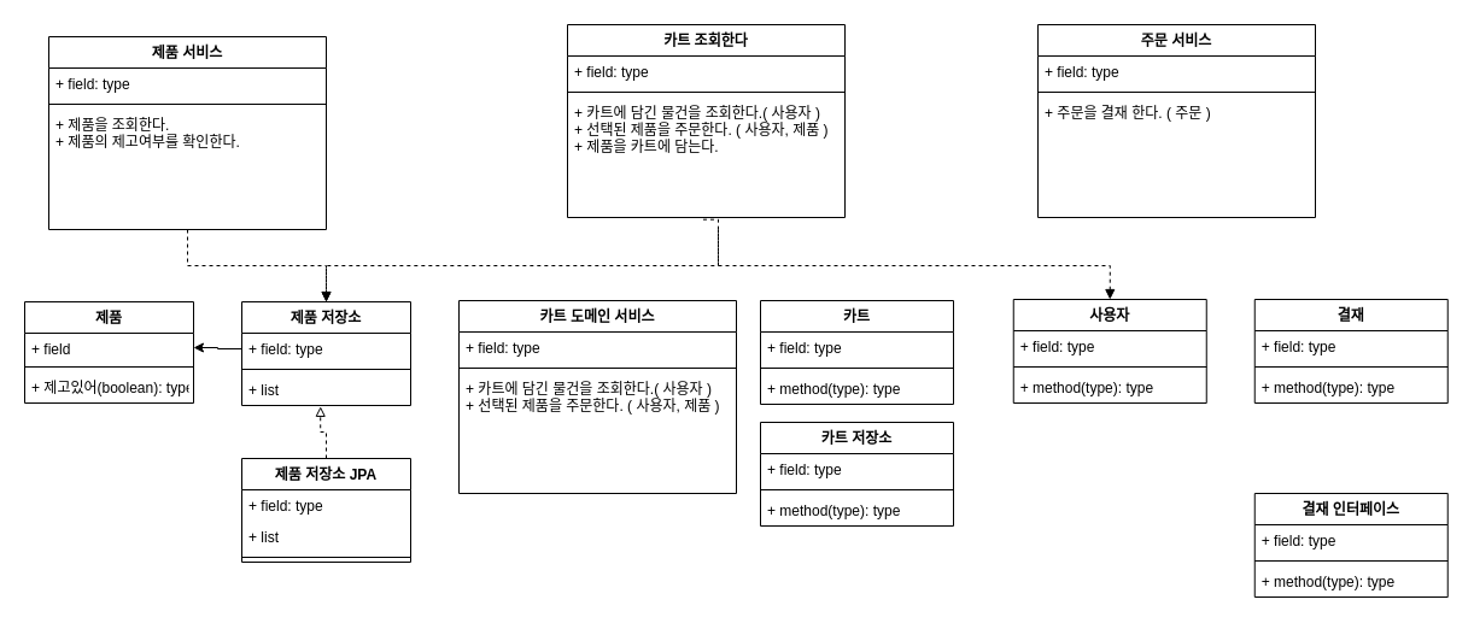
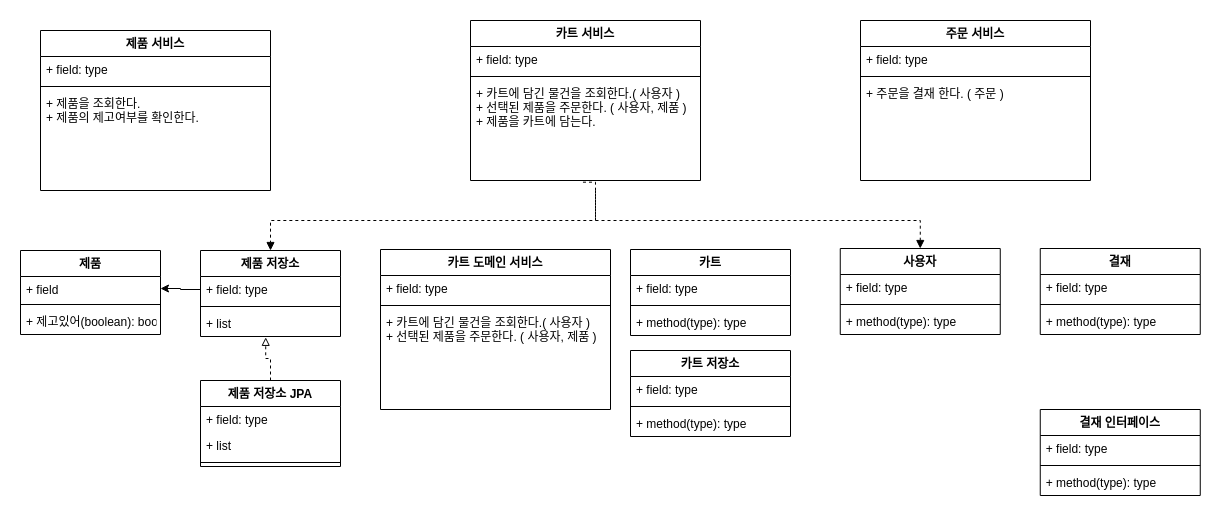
  <mxCell id="0" />
  <mxCell id="1" parent="0" />
  <mxCell id="2" value="제품" style="swimlane;fontStyle=1;align=center;verticalAlign=top;childLayout=stackLayout;horizontal=1;startSize=26;horizontalStack=0;resizeParent=1;resizeParentMax=0;resizeLast=0;collapsible=1;marginBottom=0;" vertex="1" parent="1"><mxGeometry x="20" y="250" width="140" height="84" as="geometry" /></mxCell>
  <mxCell id="3" value="+ field&#10;" style="text;strokeColor=none;fillColor=none;align=left;verticalAlign=top;spacingLeft=4;spacingRight=4;overflow=hidden;rotatable=0;points=[[0,0.5],[1,0.5]];portConstraint=eastwest;" vertex="1" parent="2"><mxGeometry y="26" width="140" height="24" as="geometry" /></mxCell>
  <mxCell id="4" value="" style="line;strokeWidth=1;fillColor=none;align=left;verticalAlign=middle;spacingTop=-1;spacingLeft=3;spacingRight=3;rotatable=0;labelPosition=right;points=[];portConstraint=eastwest;" vertex="1" parent="2"><mxGeometry y="50" width="140" height="8" as="geometry" /></mxCell>
- <mxCell id="5" value="+ 제고있어(boolean): type" style="text;strokeColor=none;fillColor=none;align=left;verticalAlign=top;spacingLeft=4;spacingRight=4;overflow=hidden;rotatable=0;points=[[0,0.5],[1,0.5]];portConstraint=eastwest;" vertex="1" parent="2"><mxGeometry y="58" width="140" height="26" as="geometry" /></mxCell>
+ <mxCell id="5" value="+ 제고있어(boolean): boolean" style="text;strokeColor=none;fillColor=none;align=left;verticalAlign=top;spacingLeft=4;spacingRight=4;overflow=hidden;rotatable=0;points=[[0,0.5],[1,0.5]];portConstraint=eastwest;" vertex="1" parent="2"><mxGeometry y="58" width="140" height="26" as="geometry" /></mxCell>
  <mxCell id="6" value="카트" style="swimlane;fontStyle=1;align=center;verticalAlign=top;childLayout=stackLayout;horizontal=1;startSize=26;horizontalStack=0;resizeParent=1;resizeParentMax=0;resizeLast=0;collapsible=1;marginBottom=0;" vertex="1" parent="1"><mxGeometry x="630" y="249" width="160" height="86" as="geometry" /></mxCell>
  <mxCell id="7" value="+ field: type" style="text;strokeColor=none;fillColor=none;align=left;verticalAlign=top;spacingLeft=4;spacingRight=4;overflow=hidden;rotatable=0;points=[[0,0.5],[1,0.5]];portConstraint=eastwest;" vertex="1" parent="6"><mxGeometry y="26" width="160" height="26" as="geometry" /></mxCell>
  <mxCell id="8" value="" style="line;strokeWidth=1;fillColor=none;align=left;verticalAlign=middle;spacingTop=-1;spacingLeft=3;spacingRight=3;rotatable=0;labelPosition=right;points=[];portConstraint=eastwest;" vertex="1" parent="6"><mxGeometry y="52" width="160" height="8" as="geometry" /></mxCell>
  <mxCell id="9" value="+ method(type): type" style="text;strokeColor=none;fillColor=none;align=left;verticalAlign=top;spacingLeft=4;spacingRight=4;overflow=hidden;rotatable=0;points=[[0,0.5],[1,0.5]];portConstraint=eastwest;" vertex="1" parent="6"><mxGeometry y="60" width="160" height="26" as="geometry" /></mxCell>
  <mxCell id="10" value="사용자" style="swimlane;fontStyle=1;align=center;verticalAlign=top;childLayout=stackLayout;horizontal=1;startSize=26;horizontalStack=0;resizeParent=1;resizeParentMax=0;resizeLast=0;collapsible=1;marginBottom=0;" vertex="1" parent="1"><mxGeometry x="839.76" y="248" width="160" height="86" as="geometry" /></mxCell>
  <mxCell id="11" value="+ field: type" style="text;strokeColor=none;fillColor=none;align=left;verticalAlign=top;spacingLeft=4;spacingRight=4;overflow=hidden;rotatable=0;points=[[0,0.5],[1,0.5]];portConstraint=eastwest;" vertex="1" parent="10"><mxGeometry y="26" width="160" height="26" as="geometry" /></mxCell>
  <mxCell id="12" value="" style="line;strokeWidth=1;fillColor=none;align=left;verticalAlign=middle;spacingTop=-1;spacingLeft=3;spacingRight=3;rotatable=0;labelPosition=right;points=[];portConstraint=eastwest;" vertex="1" parent="10"><mxGeometry y="52" width="160" height="8" as="geometry" /></mxCell>
  <mxCell id="13" value="+ method(type): type" style="text;strokeColor=none;fillColor=none;align=left;verticalAlign=top;spacingLeft=4;spacingRight=4;overflow=hidden;rotatable=0;points=[[0,0.5],[1,0.5]];portConstraint=eastwest;" vertex="1" parent="10"><mxGeometry y="60" width="160" height="26" as="geometry" /></mxCell>
  <mxCell id="14" value="결재" style="swimlane;fontStyle=1;align=center;verticalAlign=top;childLayout=stackLayout;horizontal=1;startSize=26;horizontalStack=0;resizeParent=1;resizeParentMax=0;resizeLast=0;collapsible=1;marginBottom=0;" vertex="1" parent="1"><mxGeometry x="1039.76" y="248" width="160" height="86" as="geometry" /></mxCell>
  <mxCell id="15" value="+ field: type" style="text;strokeColor=none;fillColor=none;align=left;verticalAlign=top;spacingLeft=4;spacingRight=4;overflow=hidden;rotatable=0;points=[[0,0.5],[1,0.5]];portConstraint=eastwest;" vertex="1" parent="14"><mxGeometry y="26" width="160" height="26" as="geometry" /></mxCell>
  <mxCell id="16" value="" style="line;strokeWidth=1;fillColor=none;align=left;verticalAlign=middle;spacingTop=-1;spacingLeft=3;spacingRight=3;rotatable=0;labelPosition=right;points=[];portConstraint=eastwest;" vertex="1" parent="14"><mxGeometry y="52" width="160" height="8" as="geometry" /></mxCell>
  <mxCell id="17" value="+ method(type): type" style="text;strokeColor=none;fillColor=none;align=left;verticalAlign=top;spacingLeft=4;spacingRight=4;overflow=hidden;rotatable=0;points=[[0,0.5],[1,0.5]];portConstraint=eastwest;" vertex="1" parent="14"><mxGeometry y="60" width="160" height="26" as="geometry" /></mxCell>
- <mxCell id="18" style="edgeStyle=orthogonalEdgeStyle;rounded=0;orthogonalLoop=1;jettySize=auto;html=1;entryX=0.5;entryY=0;entryDx=0;entryDy=0;dashed=1;" edge="1" parent="1" source="19" target="31"><mxGeometry relative="1" as="geometry" /></mxCell>
  <mxCell id="19" value="제품 서비스" style="swimlane;fontStyle=1;align=center;verticalAlign=top;childLayout=stackLayout;horizontal=1;startSize=26;horizontalStack=0;resizeParent=1;resizeParentMax=0;resizeLast=0;collapsible=1;marginBottom=0;" vertex="1" parent="1"><mxGeometry x="40" y="30" width="230" height="160" as="geometry" /></mxCell>
  <mxCell id="20" value="+ field: type" style="text;strokeColor=none;fillColor=none;align=left;verticalAlign=top;spacingLeft=4;spacingRight=4;overflow=hidden;rotatable=0;points=[[0,0.5],[1,0.5]];portConstraint=eastwest;" vertex="1" parent="19"><mxGeometry y="26" width="230" height="26" as="geometry" /></mxCell>
  <mxCell id="21" value="" style="line;strokeWidth=1;fillColor=none;align=left;verticalAlign=middle;spacingTop=-1;spacingLeft=3;spacingRight=3;rotatable=0;labelPosition=right;points=[];portConstraint=eastwest;" vertex="1" parent="19"><mxGeometry y="52" width="230" height="8" as="geometry" /></mxCell>
  <mxCell id="22" value="+ 제품을 조회한다.&#10;+ 제품의 제고여부를 확인한다." style="text;strokeColor=none;fillColor=none;align=left;verticalAlign=top;spacingLeft=4;spacingRight=4;overflow=hidden;rotatable=0;points=[[0,0.5],[1,0.5]];portConstraint=eastwest;" vertex="1" parent="19"><mxGeometry y="60" width="230" height="100" as="geometry" /></mxCell>
- <mxCell id="23" value="카트 조회한다" style="swimlane;fontStyle=1;align=center;verticalAlign=top;childLayout=stackLayout;horizontal=1;startSize=26;horizontalStack=0;resizeParent=1;resizeParentMax=0;resizeLast=0;collapsible=1;marginBottom=0;" vertex="1" parent="1"><mxGeometry x="470" y="20" width="230" height="160" as="geometry" /></mxCell>
+ <mxCell id="23" value="카트 서비스" style="swimlane;fontStyle=1;align=center;verticalAlign=top;childLayout=stackLayout;horizontal=1;startSize=26;horizontalStack=0;resizeParent=1;resizeParentMax=0;resizeLast=0;collapsible=1;marginBottom=0;" vertex="1" parent="1"><mxGeometry x="470" y="20" width="230" height="160" as="geometry" /></mxCell>
  <mxCell id="24" value="+ field: type" style="text;strokeColor=none;fillColor=none;align=left;verticalAlign=top;spacingLeft=4;spacingRight=4;overflow=hidden;rotatable=0;points=[[0,0.5],[1,0.5]];portConstraint=eastwest;" vertex="1" parent="23"><mxGeometry y="26" width="230" height="26" as="geometry" /></mxCell>
  <mxCell id="25" value="" style="line;strokeWidth=1;fillColor=none;align=left;verticalAlign=middle;spacingTop=-1;spacingLeft=3;spacingRight=3;rotatable=0;labelPosition=right;points=[];portConstraint=eastwest;" vertex="1" parent="23"><mxGeometry y="52" width="230" height="8" as="geometry" /></mxCell>
  <mxCell id="26" value="+ 카트에 담긴 물건을 조회한다.( 사용자 )&#10;+ 선택된 제품을 주문한다. ( 사용자, 제품 )&#10;+ 제품을 카트에 담는다." style="text;strokeColor=none;fillColor=none;align=left;verticalAlign=top;spacingLeft=4;spacingRight=4;overflow=hidden;rotatable=0;points=[[0,0.5],[1,0.5]];portConstraint=eastwest;" vertex="1" parent="23"><mxGeometry y="60" width="230" height="100" as="geometry" /></mxCell>
  <mxCell id="27" value="주문 서비스" style="swimlane;fontStyle=1;align=center;verticalAlign=top;childLayout=stackLayout;horizontal=1;startSize=26;horizontalStack=0;resizeParent=1;resizeParentMax=0;resizeLast=0;collapsible=1;marginBottom=0;" vertex="1" parent="1"><mxGeometry x="860" y="20" width="230" height="160" as="geometry" /></mxCell>
  <mxCell id="28" value="+ field: type" style="text;strokeColor=none;fillColor=none;align=left;verticalAlign=top;spacingLeft=4;spacingRight=4;overflow=hidden;rotatable=0;points=[[0,0.5],[1,0.5]];portConstraint=eastwest;" vertex="1" parent="27"><mxGeometry y="26" width="230" height="26" as="geometry" /></mxCell>
  <mxCell id="29" value="" style="line;strokeWidth=1;fillColor=none;align=left;verticalAlign=middle;spacingTop=-1;spacingLeft=3;spacingRight=3;rotatable=0;labelPosition=right;points=[];portConstraint=eastwest;" vertex="1" parent="27"><mxGeometry y="52" width="230" height="8" as="geometry" /></mxCell>
  <mxCell id="30" value="+ 주문을 결재 한다. ( 주문 )" style="text;strokeColor=none;fillColor=none;align=left;verticalAlign=top;spacingLeft=4;spacingRight=4;overflow=hidden;rotatable=0;points=[[0,0.5],[1,0.5]];portConstraint=eastwest;" vertex="1" parent="27"><mxGeometry y="60" width="230" height="100" as="geometry" /></mxCell>
  <mxCell id="31" value="제품 저장소" style="swimlane;fontStyle=1;align=center;verticalAlign=top;childLayout=stackLayout;horizontal=1;startSize=26;horizontalStack=0;resizeParent=1;resizeParentMax=0;resizeLast=0;collapsible=1;marginBottom=0;" vertex="1" parent="1"><mxGeometry x="200" y="250" width="140" height="86" as="geometry" /></mxCell>
  <mxCell id="32" value="+ field: type" style="text;strokeColor=none;fillColor=none;align=left;verticalAlign=top;spacingLeft=4;spacingRight=4;overflow=hidden;rotatable=0;points=[[0,0.5],[1,0.5]];portConstraint=eastwest;" vertex="1" parent="31"><mxGeometry y="26" width="140" height="26" as="geometry" /></mxCell>
  <mxCell id="33" value="" style="line;strokeWidth=1;fillColor=none;align=left;verticalAlign=middle;spacingTop=-1;spacingLeft=3;spacingRight=3;rotatable=0;labelPosition=right;points=[];portConstraint=eastwest;" vertex="1" parent="31"><mxGeometry y="52" width="140" height="8" as="geometry" /></mxCell>
  <mxCell id="34" value="+ list" style="text;strokeColor=none;fillColor=none;align=left;verticalAlign=top;spacingLeft=4;spacingRight=4;overflow=hidden;rotatable=0;points=[[0,0.5],[1,0.5]];portConstraint=eastwest;" vertex="1" parent="31"><mxGeometry y="60" width="140" height="26" as="geometry" /></mxCell>
  <mxCell id="35" style="edgeStyle=orthogonalEdgeStyle;rounded=0;orthogonalLoop=1;jettySize=auto;html=1;entryX=1;entryY=0.5;entryDx=0;entryDy=0;" edge="1" parent="1" source="32" target="3"><mxGeometry relative="1" as="geometry" /></mxCell>
  <mxCell id="36" style="edgeStyle=orthogonalEdgeStyle;rounded=0;orthogonalLoop=1;jettySize=auto;html=1;entryX=0.466;entryY=1.032;entryDx=0;entryDy=0;entryPerimeter=0;dashed=1;endArrow=block;endFill=0;" edge="1" parent="1" source="37" target="34"><mxGeometry relative="1" as="geometry" /></mxCell>
  <mxCell id="37" value="제품 저장소 JPA" style="swimlane;fontStyle=1;align=center;verticalAlign=top;childLayout=stackLayout;horizontal=1;startSize=26;horizontalStack=0;resizeParent=1;resizeParentMax=0;resizeLast=0;collapsible=1;marginBottom=0;" vertex="1" parent="1"><mxGeometry x="200" y="380" width="140" height="86" as="geometry" /></mxCell>
  <mxCell id="38" value="+ field: type" style="text;strokeColor=none;fillColor=none;align=left;verticalAlign=top;spacingLeft=4;spacingRight=4;overflow=hidden;rotatable=0;points=[[0,0.5],[1,0.5]];portConstraint=eastwest;" vertex="1" parent="37"><mxGeometry y="26" width="140" height="26" as="geometry" /></mxCell>
  <mxCell id="39" value="+ list" style="text;strokeColor=none;fillColor=none;align=left;verticalAlign=top;spacingLeft=4;spacingRight=4;overflow=hidden;rotatable=0;points=[[0,0.5],[1,0.5]];portConstraint=eastwest;" vertex="1" parent="37"><mxGeometry y="52" width="140" height="26" as="geometry" /></mxCell>
  <mxCell id="40" value="" style="line;strokeWidth=1;fillColor=none;align=left;verticalAlign=middle;spacingTop=-1;spacingLeft=3;spacingRight=3;rotatable=0;labelPosition=right;points=[];portConstraint=eastwest;" vertex="1" parent="37"><mxGeometry y="78" width="140" height="8" as="geometry" /></mxCell>
  <mxCell id="41" value="카트 도메인 서비스" style="swimlane;fontStyle=1;align=center;verticalAlign=top;childLayout=stackLayout;horizontal=1;startSize=26;horizontalStack=0;resizeParent=1;resizeParentMax=0;resizeLast=0;collapsible=1;marginBottom=0;" vertex="1" parent="1"><mxGeometry x="380" y="249" width="230" height="160" as="geometry" /></mxCell>
  <mxCell id="42" value="+ field: type" style="text;strokeColor=none;fillColor=none;align=left;verticalAlign=top;spacingLeft=4;spacingRight=4;overflow=hidden;rotatable=0;points=[[0,0.5],[1,0.5]];portConstraint=eastwest;" vertex="1" parent="41"><mxGeometry y="26" width="230" height="26" as="geometry" /></mxCell>
  <mxCell id="43" value="" style="line;strokeWidth=1;fillColor=none;align=left;verticalAlign=middle;spacingTop=-1;spacingLeft=3;spacingRight=3;rotatable=0;labelPosition=right;points=[];portConstraint=eastwest;" vertex="1" parent="41"><mxGeometry y="52" width="230" height="8" as="geometry" /></mxCell>
  <mxCell id="44" value="+ 카트에 담긴 물건을 조회한다.( 사용자 )&#10;+ 선택된 제품을 주문한다. ( 사용자, 제품 )" style="text;strokeColor=none;fillColor=none;align=left;verticalAlign=top;spacingLeft=4;spacingRight=4;overflow=hidden;rotatable=0;points=[[0,0.5],[1,0.5]];portConstraint=eastwest;" vertex="1" parent="41"><mxGeometry y="60" width="230" height="100" as="geometry" /></mxCell>
  <mxCell id="45" value="카트 저장소" style="swimlane;fontStyle=1;align=center;verticalAlign=top;childLayout=stackLayout;horizontal=1;startSize=26;horizontalStack=0;resizeParent=1;resizeParentMax=0;resizeLast=0;collapsible=1;marginBottom=0;" vertex="1" parent="1"><mxGeometry x="630" y="350" width="160" height="86" as="geometry" /></mxCell>
  <mxCell id="46" value="+ field: type" style="text;strokeColor=none;fillColor=none;align=left;verticalAlign=top;spacingLeft=4;spacingRight=4;overflow=hidden;rotatable=0;points=[[0,0.5],[1,0.5]];portConstraint=eastwest;" vertex="1" parent="45"><mxGeometry y="26" width="160" height="26" as="geometry" /></mxCell>
  <mxCell id="47" value="" style="line;strokeWidth=1;fillColor=none;align=left;verticalAlign=middle;spacingTop=-1;spacingLeft=3;spacingRight=3;rotatable=0;labelPosition=right;points=[];portConstraint=eastwest;" vertex="1" parent="45"><mxGeometry y="52" width="160" height="8" as="geometry" /></mxCell>
  <mxCell id="48" value="+ method(type): type" style="text;strokeColor=none;fillColor=none;align=left;verticalAlign=top;spacingLeft=4;spacingRight=4;overflow=hidden;rotatable=0;points=[[0,0.5],[1,0.5]];portConstraint=eastwest;" vertex="1" parent="45"><mxGeometry y="60" width="160" height="26" as="geometry" /></mxCell>
  <mxCell id="49" style="edgeStyle=orthogonalEdgeStyle;rounded=0;orthogonalLoop=1;jettySize=auto;html=1;entryX=0.5;entryY=0;entryDx=0;entryDy=0;dashed=1;endArrow=block;endFill=1;exitX=0.489;exitY=1.017;exitDx=0;exitDy=0;exitPerimeter=0;" edge="1" parent="1" source="26" target="31"><mxGeometry relative="1" as="geometry"><mxPoint x="595" y="190" as="sourcePoint" /><mxPoint x="509.83" y="257.88" as="targetPoint" /><Array as="points"><mxPoint x="595" y="182" /><mxPoint x="595" y="220" /><mxPoint x="270" y="220" /></Array></mxGeometry></mxCell>
  <mxCell id="50" value="결재 인터페이스" style="swimlane;fontStyle=1;align=center;verticalAlign=top;childLayout=stackLayout;horizontal=1;startSize=26;horizontalStack=0;resizeParent=1;resizeParentMax=0;resizeLast=0;collapsible=1;marginBottom=0;" vertex="1" parent="1"><mxGeometry x="1039.76" y="409" width="160" height="86" as="geometry" /></mxCell>
  <mxCell id="51" value="+ field: type" style="text;strokeColor=none;fillColor=none;align=left;verticalAlign=top;spacingLeft=4;spacingRight=4;overflow=hidden;rotatable=0;points=[[0,0.5],[1,0.5]];portConstraint=eastwest;" vertex="1" parent="50"><mxGeometry y="26" width="160" height="26" as="geometry" /></mxCell>
  <mxCell id="52" value="" style="line;strokeWidth=1;fillColor=none;align=left;verticalAlign=middle;spacingTop=-1;spacingLeft=3;spacingRight=3;rotatable=0;labelPosition=right;points=[];portConstraint=eastwest;" vertex="1" parent="50"><mxGeometry y="52" width="160" height="8" as="geometry" /></mxCell>
  <mxCell id="53" value="+ method(type): type" style="text;strokeColor=none;fillColor=none;align=left;verticalAlign=top;spacingLeft=4;spacingRight=4;overflow=hidden;rotatable=0;points=[[0,0.5],[1,0.5]];portConstraint=eastwest;" vertex="1" parent="50"><mxGeometry y="60" width="160" height="26" as="geometry" /></mxCell>
  <mxCell id="54" style="edgeStyle=orthogonalEdgeStyle;rounded=0;orthogonalLoop=1;jettySize=auto;html=1;entryX=0.5;entryY=0;entryDx=0;entryDy=0;dashed=1;endArrow=block;endFill=1;" edge="1" parent="1" target="10"><mxGeometry relative="1" as="geometry"><mxPoint x="595" y="190" as="sourcePoint" /><mxPoint x="509.83" y="257.88" as="targetPoint" /><Array as="points"><mxPoint x="595" y="220" /><mxPoint x="920" y="220" /></Array></mxGeometry></mxCell>
